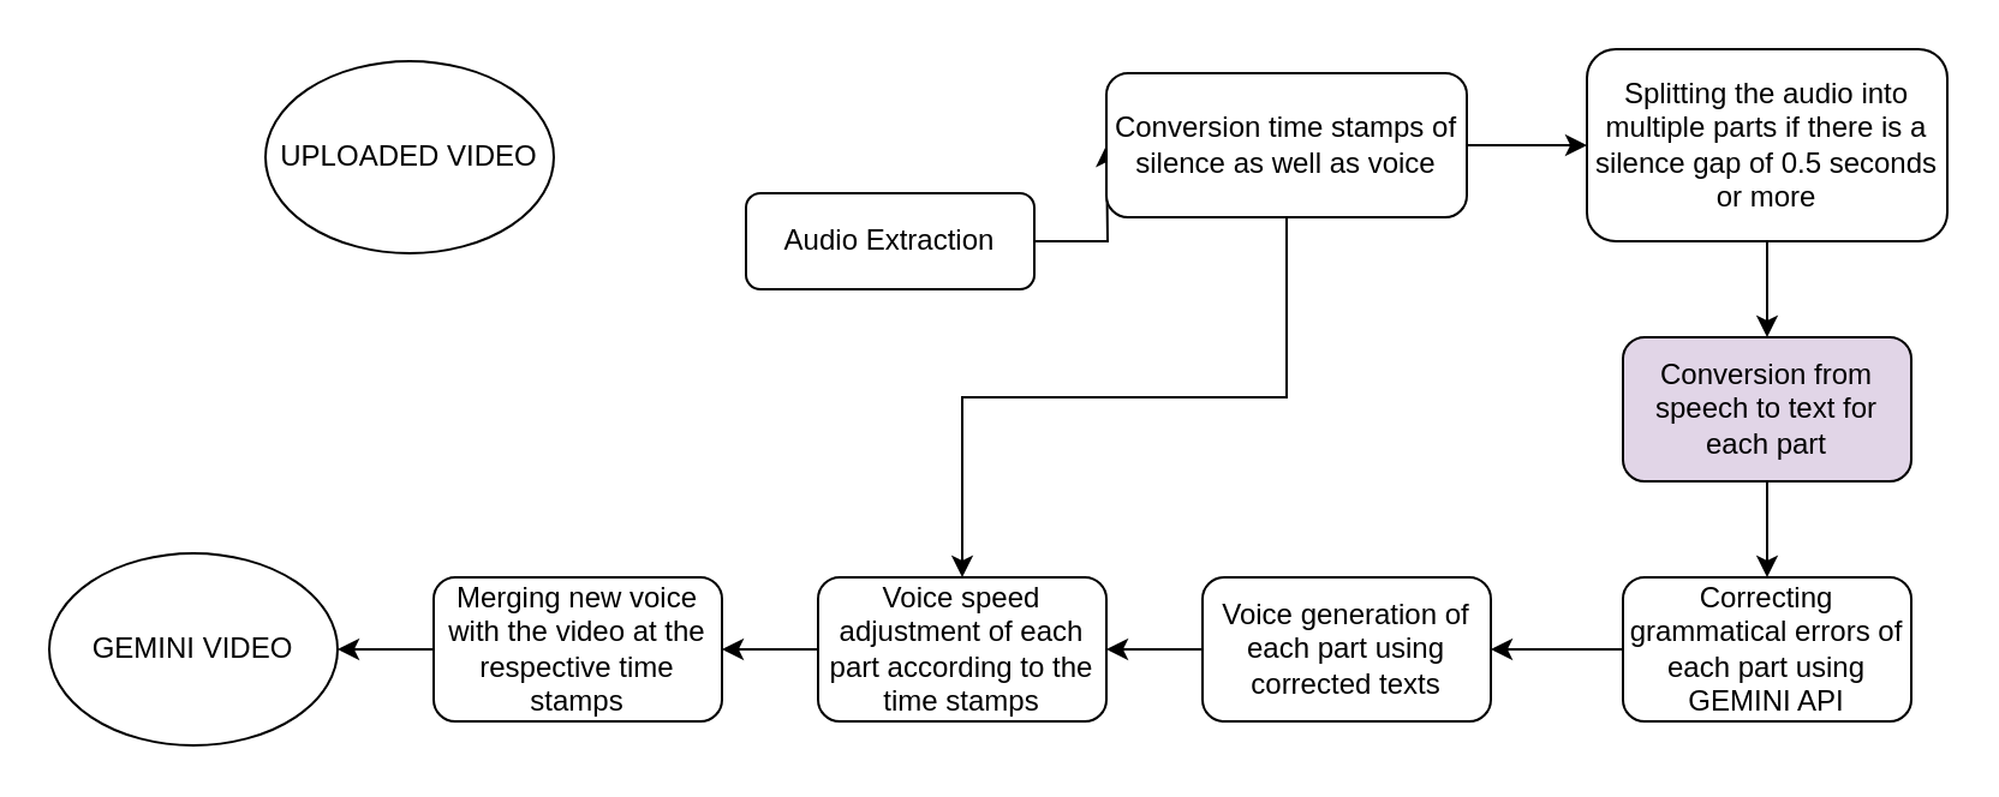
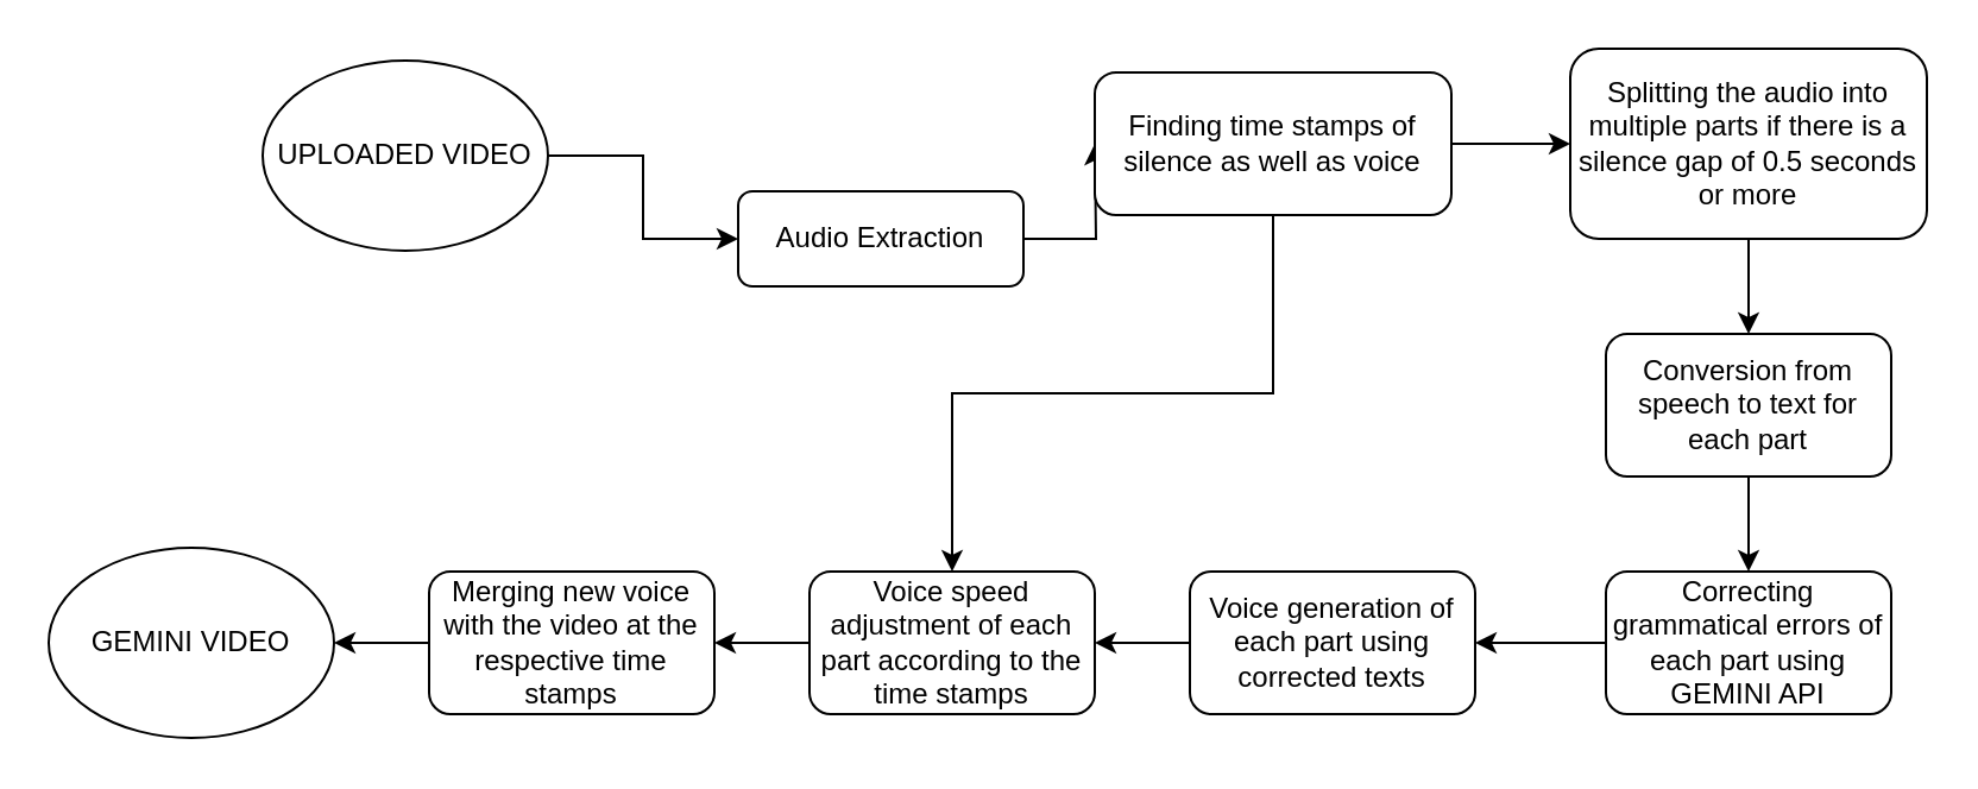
  <mxCell id="0" />
  <mxCell id="1" parent="0" />
  <mxCell id="2" style="edgeStyle=orthogonalEdgeStyle;rounded=0;orthogonalLoop=1;jettySize=auto;html=1;" edge="1" parent="1" source="3"><mxGeometry relative="1" as="geometry"><mxPoint x="460" y="60" as="targetPoint" /></mxGeometry></mxCell>
  <mxCell id="3" value="Audio Extraction" style="rounded=1;whiteSpace=wrap;html=1;fontSize=12;glass=0;strokeWidth=1;shadow=0;" parent="1" vertex="1"><mxGeometry x="310" y="80" width="120" height="40" as="geometry" /></mxCell>
+ <mxCell id="4" style="edgeStyle=orthogonalEdgeStyle;rounded=0;orthogonalLoop=1;jettySize=auto;html=1;entryX=0;entryY=0.5;entryDx=0;entryDy=0;" edge="1" parent="1" source="5" target="3"><mxGeometry relative="1" as="geometry" /></mxCell>
  <mxCell id="5" value="UPLOADED VIDEO" style="ellipse;whiteSpace=wrap;html=1;" vertex="1" parent="1"><mxGeometry x="110" y="25" width="120" height="80" as="geometry" /></mxCell>
  <mxCell id="6" style="edgeStyle=orthogonalEdgeStyle;rounded=0;orthogonalLoop=1;jettySize=auto;html=1;" edge="1" parent="1" source="8" target="10"><mxGeometry relative="1" as="geometry"><mxPoint x="660" y="60" as="targetPoint" /></mxGeometry></mxCell>
  <mxCell id="7" style="edgeStyle=orthogonalEdgeStyle;rounded=0;orthogonalLoop=1;jettySize=auto;html=1;entryX=0.5;entryY=0;entryDx=0;entryDy=0;" edge="1" parent="1" source="8" target="18"><mxGeometry relative="1" as="geometry" /></mxCell>
- <mxCell id="8" value="Conversion time stamps of silence as well as voice" style="rounded=1;whiteSpace=wrap;html=1;" vertex="1" parent="1"><mxGeometry x="460" y="30" width="150" height="60" as="geometry" /></mxCell>
+ <mxCell id="8" value="Finding time stamps of silence as well as voice" style="rounded=1;whiteSpace=wrap;html=1;" vertex="1" parent="1"><mxGeometry x="460" y="30" width="150" height="60" as="geometry" /></mxCell>
  <mxCell id="9" style="edgeStyle=orthogonalEdgeStyle;rounded=0;orthogonalLoop=1;jettySize=auto;html=1;" edge="1" parent="1" source="10" target="12"><mxGeometry relative="1" as="geometry"><mxPoint x="735" y="140" as="targetPoint" /></mxGeometry></mxCell>
  <mxCell id="10" value="Splitting the audio into multiple parts if there is a silence gap of 0.5 seconds or more" style="rounded=1;whiteSpace=wrap;html=1;" vertex="1" parent="1"><mxGeometry x="660" y="20" width="150" height="80" as="geometry" /></mxCell>
  <mxCell id="11" style="edgeStyle=orthogonalEdgeStyle;rounded=0;orthogonalLoop=1;jettySize=auto;html=1;" edge="1" parent="1" source="12"><mxGeometry relative="1" as="geometry"><mxPoint x="735" y="240" as="targetPoint" /></mxGeometry></mxCell>
- <mxCell id="12" value="Conversion from speech to text for each part" style="rounded=1;whiteSpace=wrap;html=1;fillColor=#e1d5e7;" vertex="1" parent="1"><mxGeometry x="675" y="140" width="120" height="60" as="geometry" /></mxCell>
+ <mxCell id="12" value="Conversion from speech to text for each part" style="rounded=1;whiteSpace=wrap;html=1;" vertex="1" parent="1"><mxGeometry x="675" y="140" width="120" height="60" as="geometry" /></mxCell>
  <mxCell id="13" style="edgeStyle=orthogonalEdgeStyle;rounded=0;orthogonalLoop=1;jettySize=auto;html=1;" edge="1" parent="1" source="14"><mxGeometry relative="1" as="geometry"><mxPoint x="620" y="270" as="targetPoint" /></mxGeometry></mxCell>
  <mxCell id="14" value="Correcting grammatical errors of each part using GEMINI API" style="rounded=1;whiteSpace=wrap;html=1;" vertex="1" parent="1"><mxGeometry x="675" y="240" width="120" height="60" as="geometry" /></mxCell>
  <mxCell id="15" style="edgeStyle=orthogonalEdgeStyle;rounded=0;orthogonalLoop=1;jettySize=auto;html=1;" edge="1" parent="1" source="16" target="18"><mxGeometry relative="1" as="geometry"><mxPoint x="460" y="270" as="targetPoint" /></mxGeometry></mxCell>
  <mxCell id="16" value="Voice generation of each part using corrected texts" style="rounded=1;whiteSpace=wrap;html=1;" vertex="1" parent="1"><mxGeometry x="500" y="240" width="120" height="60" as="geometry" /></mxCell>
  <mxCell id="17" style="edgeStyle=orthogonalEdgeStyle;rounded=0;orthogonalLoop=1;jettySize=auto;html=1;entryX=1;entryY=0.5;entryDx=0;entryDy=0;" edge="1" parent="1" source="18" target="20"><mxGeometry relative="1" as="geometry" /></mxCell>
  <mxCell id="18" value="Voice speed adjustment of each part according to the time stamps" style="rounded=1;whiteSpace=wrap;html=1;" vertex="1" parent="1"><mxGeometry x="340" y="240" width="120" height="60" as="geometry" /></mxCell>
  <mxCell id="19" style="edgeStyle=orthogonalEdgeStyle;rounded=0;orthogonalLoop=1;jettySize=auto;html=1;" edge="1" parent="1" source="20"><mxGeometry relative="1" as="geometry"><mxPoint y="270" as="targetPoint" x="140" /></mxGeometry></mxCell>
  <mxCell id="20" value="Merging new voice with the video at the respective time stamps" style="rounded=1;whiteSpace=wrap;html=1;" vertex="1" parent="1"><mxGeometry x="180" y="240" width="120" height="60" as="geometry" /></mxCell>
  <mxCell id="21" value="GEMINI VIDEO" style="ellipse;whiteSpace=wrap;html=1;" vertex="1" parent="1"><mxGeometry x="20" y="230" width="120" height="80" as="geometry" /></mxCell>
